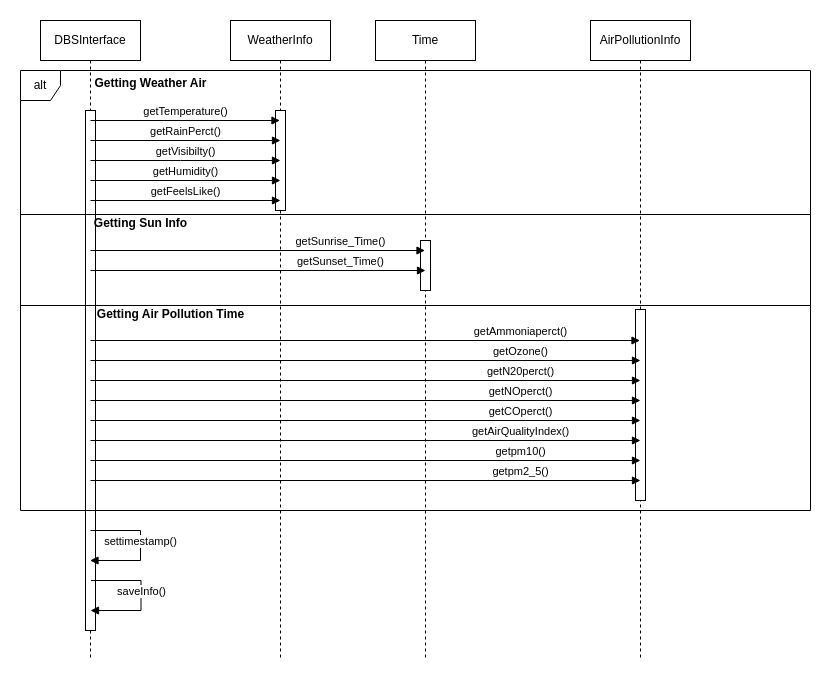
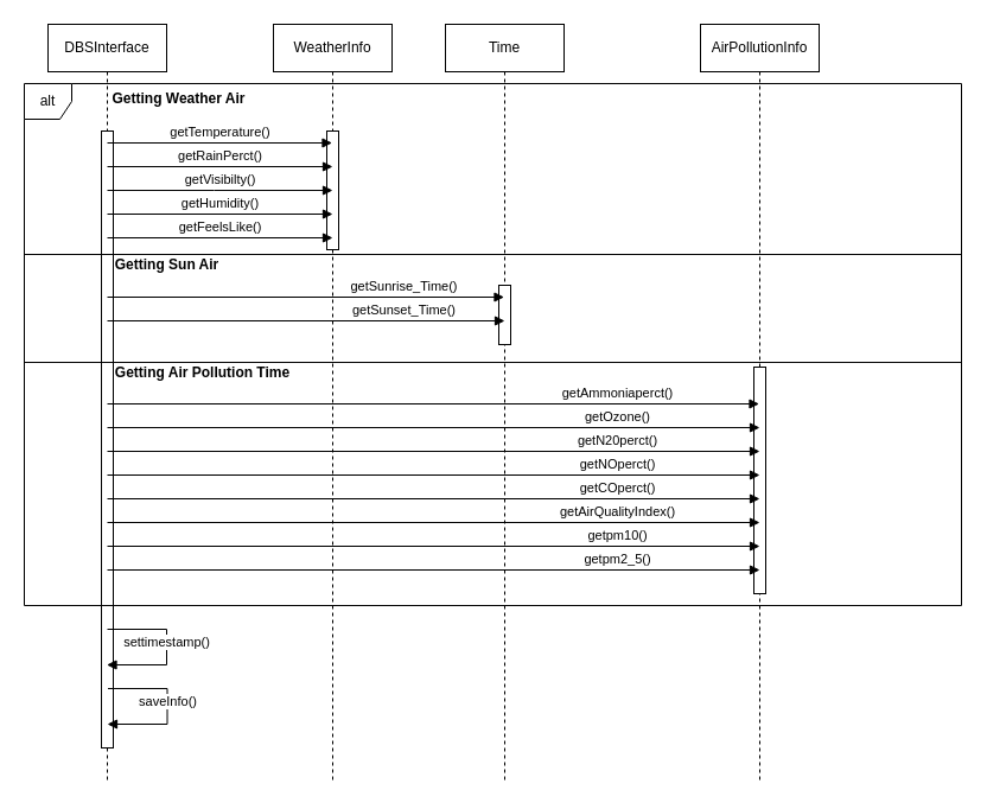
  <mxCell id="0" />
  <mxCell id="1" parent="0" />
  <mxCell id="2" value="DBSInterface" style="shape=umlLifeline;perimeter=lifelinePerimeter;whiteSpace=wrap;html=1;container=1;dropTarget=0;collapsible=0;recursiveResize=0;outlineConnect=0;portConstraint=eastwest;newEdgeStyle={&quot;curved&quot;:0,&quot;rounded&quot;:0};" vertex="1" parent="1"><mxGeometry x="40" y="20" width="100" height="640" as="geometry" /></mxCell>
  <mxCell id="3" value="WeatherInfo" style="shape=umlLifeline;perimeter=lifelinePerimeter;whiteSpace=wrap;html=1;container=1;dropTarget=0;collapsible=0;recursiveResize=0;outlineConnect=0;portConstraint=eastwest;newEdgeStyle={&quot;curved&quot;:0,&quot;rounded&quot;:0};" vertex="1" parent="1"><mxGeometry x="230" y="20" width="100" height="640" as="geometry" /></mxCell>
  <mxCell id="4" value="" style="html=1;points=[[0,0,0,0,5],[0,1,0,0,-5],[1,0,0,0,5],[1,1,0,0,-5]];perimeter=orthogonalPerimeter;outlineConnect=0;targetShapes=umlLifeline;portConstraint=eastwest;newEdgeStyle={&quot;curved&quot;:0,&quot;rounded&quot;:0};" vertex="1" parent="3"><mxGeometry x="45" y="90" width="10" height="100" as="geometry" /></mxCell>
  <mxCell id="5" value="" style="html=1;points=[[0,0,0,0,5],[0,1,0,0,-5],[1,0,0,0,5],[1,1,0,0,-5]];perimeter=orthogonalPerimeter;outlineConnect=0;targetShapes=umlLifeline;portConstraint=eastwest;newEdgeStyle={&quot;curved&quot;:0,&quot;rounded&quot;:0};" vertex="1" parent="1"><mxGeometry x="85" y="110" width="10" height="520" as="geometry" /></mxCell>
  <mxCell id="6" value="getTemperature()" style="html=1;verticalAlign=bottom;endArrow=block;curved=0;rounded=0;" edge="1" parent="1"><mxGeometry width="80" relative="1" as="geometry"><mxPoint x="90" y="120" as="sourcePoint" /><mxPoint x="279.5" y="120" as="targetPoint" /></mxGeometry></mxCell>
  <mxCell id="7" value="getRainPerct()" style="html=1;verticalAlign=bottom;endArrow=block;curved=0;rounded=0;" edge="1" parent="1"><mxGeometry width="80" relative="1" as="geometry"><mxPoint x="90" y="140" as="sourcePoint" /><mxPoint x="280" y="140" as="targetPoint" /></mxGeometry></mxCell>
  <mxCell id="8" value="getVisibilty()" style="html=1;verticalAlign=bottom;endArrow=block;curved=0;rounded=0;" edge="1" parent="1"><mxGeometry width="80" relative="1" as="geometry"><mxPoint x="90" y="160" as="sourcePoint" /><mxPoint x="280" y="160" as="targetPoint" /><Array as="points"><mxPoint x="180" y="160" /></Array></mxGeometry></mxCell>
  <mxCell id="9" value="getHumidity()" style="html=1;verticalAlign=bottom;endArrow=block;curved=0;rounded=0;" edge="1" parent="1"><mxGeometry width="80" relative="1" as="geometry"><mxPoint x="90" y="180" as="sourcePoint" /><mxPoint x="280" y="180" as="targetPoint" /><Array as="points" /></mxGeometry></mxCell>
  <mxCell id="10" value="getFeelsLike()" style="html=1;verticalAlign=bottom;endArrow=block;curved=0;rounded=0;" edge="1" parent="1"><mxGeometry width="80" relative="1" as="geometry"><mxPoint x="90" y="200" as="sourcePoint" /><mxPoint x="280" y="200" as="targetPoint" /><Array as="points" /></mxGeometry></mxCell>
  <mxCell id="11" value="settimestamp()" style="html=1;verticalAlign=bottom;endArrow=block;curved=0;rounded=0;" edge="1" parent="1"><mxGeometry x="0.073" width="80" relative="1" as="geometry"><mxPoint x="90" y="530" as="sourcePoint" /><mxPoint x="89.5" y="560" as="targetPoint" /><Array as="points"><mxPoint x="140" y="530" /><mxPoint x="140" y="560" /></Array><mxPoint as="offset" /></mxGeometry></mxCell>
  <mxCell id="12" value="alt" style="shape=umlFrame;whiteSpace=wrap;html=1;pointerEvents=0;width=40;height=30;" vertex="1" parent="1"><mxGeometry x="20" y="70" width="790" height="440" as="geometry" /></mxCell>
  <mxCell id="13" value="Time" style="shape=umlLifeline;perimeter=lifelinePerimeter;whiteSpace=wrap;html=1;container=1;dropTarget=0;collapsible=0;recursiveResize=0;outlineConnect=0;portConstraint=eastwest;newEdgeStyle={&quot;curved&quot;:0,&quot;rounded&quot;:0};" vertex="1" parent="1"><mxGeometry x="375" y="20" width="100" height="640" as="geometry" /></mxCell>
  <mxCell id="14" value="" style="html=1;points=[[0,0,0,0,5],[0,1,0,0,-5],[1,0,0,0,5],[1,1,0,0,-5]];perimeter=orthogonalPerimeter;outlineConnect=0;targetShapes=umlLifeline;portConstraint=eastwest;newEdgeStyle={&quot;curved&quot;:0,&quot;rounded&quot;:0};" vertex="1" parent="13"><mxGeometry x="45" y="220" width="10" height="50" as="geometry" /></mxCell>
  <mxCell id="15" value="getSunrise_Time()" style="html=1;verticalAlign=bottom;endArrow=block;curved=0;rounded=0;" edge="1" parent="1" target="13"><mxGeometry x="0.495" width="80" relative="1" as="geometry"><mxPoint x="90" y="250" as="sourcePoint" /><mxPoint x="170" y="250" as="targetPoint" /><mxPoint as="offset" /></mxGeometry></mxCell>
  <mxCell id="16" value="getSunset_Time()" style="html=1;verticalAlign=bottom;endArrow=block;curved=0;rounded=0;" edge="1" parent="1"><mxGeometry x="0.492" width="80" relative="1" as="geometry"><mxPoint x="90" y="270" as="sourcePoint" /><mxPoint x="425" y="270" as="targetPoint" /><mxPoint as="offset" /></mxGeometry></mxCell>
  <mxCell id="17" value="AirPollutionInfo" style="shape=umlLifeline;perimeter=lifelinePerimeter;whiteSpace=wrap;html=1;container=1;dropTarget=0;collapsible=0;recursiveResize=0;outlineConnect=0;portConstraint=eastwest;newEdgeStyle={&quot;curved&quot;:0,&quot;rounded&quot;:0};" vertex="1" parent="1"><mxGeometry x="590" y="20" width="100" height="640" as="geometry" /></mxCell>
  <mxCell id="18" value="" style="html=1;points=[[0,0,0,0,5],[0,1,0,0,-5],[1,0,0,0,5],[1,1,0,0,-5]];perimeter=orthogonalPerimeter;outlineConnect=0;targetShapes=umlLifeline;portConstraint=eastwest;newEdgeStyle={&quot;curved&quot;:0,&quot;rounded&quot;:0};" vertex="1" parent="17"><mxGeometry x="45" y="289" width="10" height="191" as="geometry" /></mxCell>
  <mxCell id="19" value="getAmmoniaperct()" style="html=1;verticalAlign=bottom;endArrow=block;curved=0;rounded=0;" edge="1" parent="1" target="17"><mxGeometry x="0.565" width="80" relative="1" as="geometry"><mxPoint x="90" y="340" as="sourcePoint" /><mxPoint x="170" y="340" as="targetPoint" /><mxPoint as="offset" /></mxGeometry></mxCell>
  <mxCell id="20" value="getOzone()" style="html=1;verticalAlign=bottom;endArrow=block;curved=0;rounded=0;" edge="1" parent="1"><mxGeometry x="0.565" width="80" relative="1" as="geometry"><mxPoint x="90" y="360" as="sourcePoint" /><mxPoint x="640" y="360" as="targetPoint" /><mxPoint as="offset" /></mxGeometry></mxCell>
  <mxCell id="21" value="getN20perct()" style="html=1;verticalAlign=bottom;endArrow=block;curved=0;rounded=0;" edge="1" parent="1"><mxGeometry x="0.565" width="80" relative="1" as="geometry"><mxPoint x="90" y="380" as="sourcePoint" /><mxPoint x="640" y="380" as="targetPoint" /><mxPoint as="offset" /></mxGeometry></mxCell>
  <mxCell id="22" value="getNOperct()" style="html=1;verticalAlign=bottom;endArrow=block;curved=0;rounded=0;" edge="1" parent="1"><mxGeometry x="0.565" width="80" relative="1" as="geometry"><mxPoint x="90" y="400" as="sourcePoint" /><mxPoint x="640" y="400" as="targetPoint" /><mxPoint as="offset" /></mxGeometry></mxCell>
  <mxCell id="23" value="getCOperct()" style="html=1;verticalAlign=bottom;endArrow=block;curved=0;rounded=0;" edge="1" parent="1"><mxGeometry x="0.565" width="80" relative="1" as="geometry"><mxPoint x="90" y="420" as="sourcePoint" /><mxPoint x="640" y="420" as="targetPoint" /><mxPoint as="offset" /></mxGeometry></mxCell>
  <mxCell id="24" value="getAirQualityIndex()" style="html=1;verticalAlign=bottom;endArrow=block;curved=0;rounded=0;" edge="1" parent="1"><mxGeometry x="0.565" width="80" relative="1" as="geometry"><mxPoint x="90" y="440" as="sourcePoint" /><mxPoint x="640" y="440" as="targetPoint" /><mxPoint as="offset" /></mxGeometry></mxCell>
  <mxCell id="25" value="getpm10()" style="html=1;verticalAlign=bottom;endArrow=block;curved=0;rounded=0;" edge="1" parent="1"><mxGeometry x="0.565" width="80" relative="1" as="geometry"><mxPoint x="90" y="460" as="sourcePoint" /><mxPoint x="640" y="460" as="targetPoint" /><mxPoint as="offset" /></mxGeometry></mxCell>
  <mxCell id="26" value="getpm2_5()" style="html=1;verticalAlign=bottom;endArrow=block;curved=0;rounded=0;" edge="1" parent="1"><mxGeometry x="0.565" width="80" relative="1" as="geometry"><mxPoint x="90" y="480" as="sourcePoint" /><mxPoint x="640" y="480" as="targetPoint" /><mxPoint as="offset" /></mxGeometry></mxCell>
  <mxCell id="27" value="" style="line;strokeWidth=1;fillColor=none;align=left;verticalAlign=middle;spacingTop=-1;spacingLeft=3;spacingRight=3;rotatable=0;labelPosition=right;points=[];portConstraint=eastwest;strokeColor=inherit;" vertex="1" parent="1"><mxGeometry x="20" y="210" width="790" height="8" as="geometry" /></mxCell>
  <mxCell id="28" value="" style="line;strokeWidth=1;fillColor=none;align=left;verticalAlign=middle;spacingTop=-1;spacingLeft=3;spacingRight=3;rotatable=0;labelPosition=right;points=[];portConstraint=eastwest;strokeColor=inherit;" vertex="1" parent="1"><mxGeometry x="20" y="301" width="790" height="8" as="geometry" /></mxCell>
- <mxCell id="29" value="Getting Sun Info" style="text;align=center;fontStyle=1;verticalAlign=middle;spacingLeft=3;spacingRight=3;strokeColor=none;rotatable=0;points=[[0,0.5],[1,0.5]];portConstraint=eastwest;html=1;" vertex="1" parent="1"><mxGeometry x="100" y="210" width="80" height="26" as="geometry" /></mxCell>
+ <mxCell id="29" value="Getting Sun Air" style="text;align=center;fontStyle=1;verticalAlign=middle;spacingLeft=3;spacingRight=3;strokeColor=none;rotatable=0;points=[[0,0.5],[1,0.5]];portConstraint=eastwest;html=1;" vertex="1" parent="1"><mxGeometry x="100" y="210" width="80" height="26" as="geometry" /></mxCell>
  <mxCell id="30" value="Getting Weather Air" style="text;align=center;fontStyle=1;verticalAlign=middle;spacingLeft=3;spacingRight=3;strokeColor=none;rotatable=0;points=[[0,0.5],[1,0.5]];portConstraint=eastwest;html=1;" vertex="1" parent="1"><mxGeometry x="110" y="70" width="80" height="26" as="geometry" /></mxCell>
  <mxCell id="31" value="Getting Air Pollution Time" style="text;align=center;fontStyle=1;verticalAlign=middle;spacingLeft=3;spacingRight=3;strokeColor=none;rotatable=0;points=[[0,0.5],[1,0.5]];portConstraint=eastwest;html=1;" vertex="1" parent="1"><mxGeometry x="130" y="301" width="80" height="26" as="geometry" /></mxCell>
  <mxCell id="32" value="saveInfo()" style="html=1;verticalAlign=bottom;endArrow=block;curved=0;rounded=0;" edge="1" parent="1"><mxGeometry x="0.073" width="80" relative="1" as="geometry"><mxPoint x="90.5" y="580" as="sourcePoint" /><mxPoint x="90" y="610" as="targetPoint" /><Array as="points"><mxPoint x="140.5" y="580" /><mxPoint x="140.5" y="610" /></Array><mxPoint as="offset" /></mxGeometry></mxCell>
